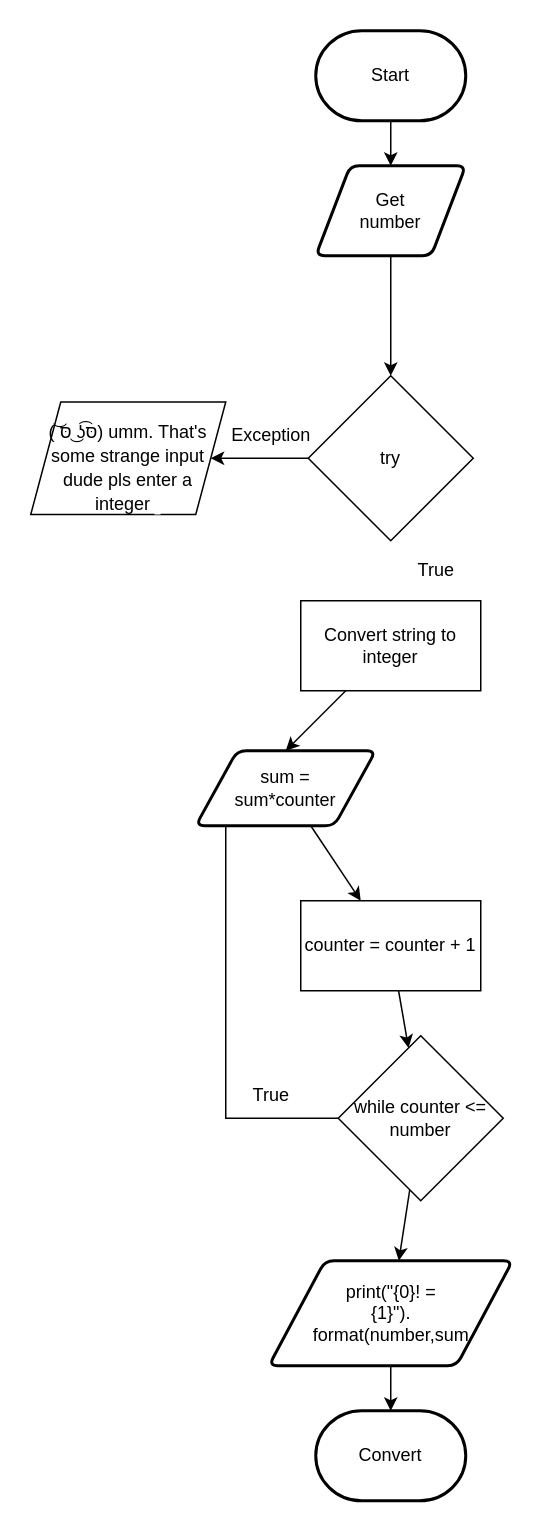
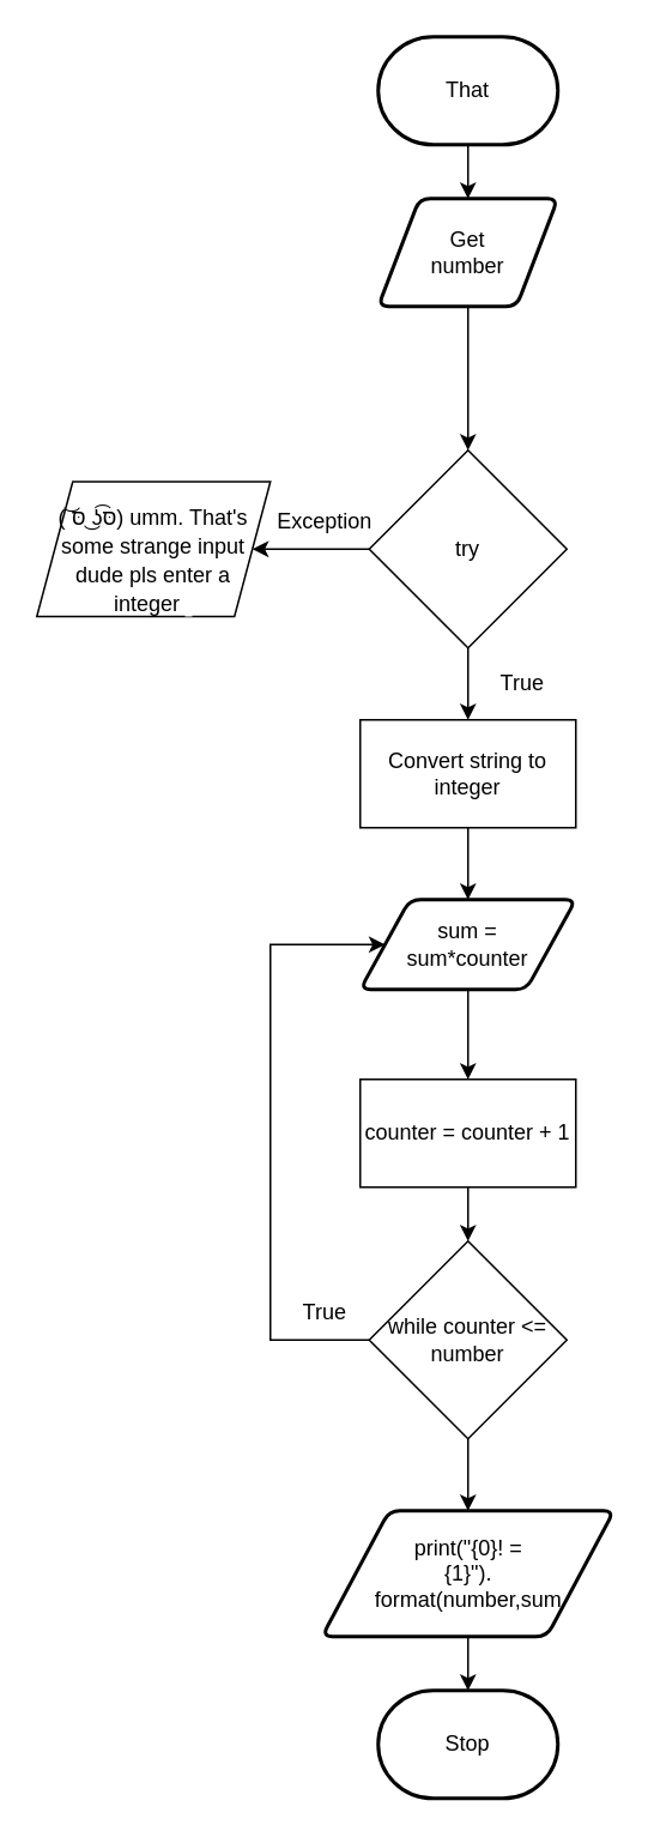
  <mxCell id="0" />
  <mxCell id="1" parent="0" />
  <mxCell id="2" style="edgeStyle=none;html=1;" edge="1" parent="1" source="3" target="15"><mxGeometry relative="1" as="geometry" /></mxCell>
  <mxCell id="3" value="Get &lt;br&gt;number" style="shape=parallelogram;html=1;strokeWidth=2;perimeter=parallelogramPerimeter;whiteSpace=wrap;rounded=1;arcSize=12;size=0.23;" parent="1" vertex="1"><mxGeometry x="210" y="110" width="100" height="60" as="geometry" /></mxCell>
- <mxCell id="4" value="Convert" style="strokeWidth=2;html=1;shape=mxgraph.flowchart.terminator;whiteSpace=wrap;" parent="1" vertex="1"><mxGeometry x="210" y="940" width="100" height="60" as="geometry" /></mxCell>
+ <mxCell id="4" value="Stop" style="strokeWidth=2;html=1;shape=mxgraph.flowchart.terminator;whiteSpace=wrap;" parent="1" vertex="1"><mxGeometry x="210" y="940" width="100" height="60" as="geometry" /></mxCell>
  <mxCell id="5" style="edgeStyle=none;html=1;entryX=0.5;entryY=0;entryDx=0;entryDy=0;" parent="1" source="6" target="3" edge="1"><mxGeometry relative="1" as="geometry" /></mxCell>
- <mxCell id="6" value="Start" style="strokeWidth=2;html=1;shape=mxgraph.flowchart.terminator;whiteSpace=wrap;" parent="1" vertex="1"><mxGeometry x="210" y="20" width="100" height="60" as="geometry" /></mxCell>
+ <mxCell id="6" value="That" style="strokeWidth=2;html=1;shape=mxgraph.flowchart.terminator;whiteSpace=wrap;" parent="1" vertex="1"><mxGeometry x="210" y="20" width="100" height="60" as="geometry" /></mxCell>
  <mxCell id="7" style="edgeStyle=none;html=1;fontSize=12;" edge="1" parent="1" source="9" target="11"><mxGeometry relative="1" as="geometry" /></mxCell>
  <mxCell id="8" style="edgeStyle=elbowEdgeStyle;html=1;entryX=0;entryY=0.5;entryDx=0;entryDy=0;fontSize=12;rounded=0;exitX=0;exitY=0.5;exitDx=0;exitDy=0;" edge="1" parent="1" source="9" target="21"><mxGeometry relative="1" as="geometry"><Array as="points"><mxPoint x="150" y="640" /></Array></mxGeometry></mxCell>
- <mxCell id="9" value="while counter &amp;lt;= number" style="rhombus;whiteSpace=wrap;html=1;" parent="1" vertex="1"><mxGeometry x="225" y="690" width="110" height="110" as="geometry" /></mxCell>
+ <mxCell id="9" value="while counter &amp;lt;= number" style="rhombus;whiteSpace=wrap;html=1;" parent="1" vertex="1"><mxGeometry x="205" y="690" width="110" height="110" as="geometry" /></mxCell>
  <mxCell id="10" style="edgeStyle=elbowEdgeStyle;html=1;" parent="1" source="11" target="4" edge="1"><mxGeometry relative="1" as="geometry" /></mxCell>
  <mxCell id="11" value="print(&quot;{0}! = &lt;br&gt;{1}&quot;).&lt;br&gt;format(number,sum" style="shape=parallelogram;html=1;strokeWidth=2;perimeter=parallelogramPerimeter;whiteSpace=wrap;rounded=1;arcSize=12;size=0.23;" parent="1" vertex="1"><mxGeometry x="178.75" y="840" width="162.5" height="70" as="geometry" /></mxCell>
  <mxCell id="12" value="True" style="text;html=1;align=center;verticalAlign=middle;resizable=0;points=[];autosize=1;strokeColor=none;fillColor=none;" parent="1" vertex="1"><mxGeometry x="160" y="720" width="40" height="20" as="geometry" /></mxCell>
  <mxCell id="13" style="edgeStyle=none;html=1;" edge="1" parent="1" source="15"><mxGeometry relative="1" as="geometry"><mxPoint x="140" y="305" as="targetPoint" /></mxGeometry></mxCell>
+ <mxCell id="14" style="edgeStyle=none;html=1;fontSize=12;" edge="1" parent="1" source="15" target="19"><mxGeometry relative="1" as="geometry" /></mxCell>
  <mxCell id="15" value="try" style="rhombus;whiteSpace=wrap;html=1;" vertex="1" parent="1"><mxGeometry x="205" y="250" width="110" height="110" as="geometry" /></mxCell>
  <mxCell id="16" value="Exception" style="text;html=1;align=center;verticalAlign=middle;resizable=0;points=[];autosize=1;strokeColor=none;fillColor=none;" vertex="1" parent="1"><mxGeometry x="145" y="280" width="70" height="20" as="geometry" /></mxCell>
  <mxCell id="17" value="&lt;h2 style=&quot;box-sizing: border-box ; font-family: &amp;#34;arial&amp;#34; , &amp;#34;helvetica&amp;#34; , &amp;#34;open sans&amp;#34; ; font-weight: 500 ; line-height: 14px ; margin-top: 20px ; margin-bottom: 10px&quot;&gt;&lt;span style=&quot;box-sizing: border-box ; font-size: 12px&quot;&gt;( ͝סּ ͜ʖ͡סּ) umm. That's some strange input dude pls enter a integer&amp;nbsp;&lt;span style=&quot;background-color: rgb(255 , 255 , 255)&quot;&gt;&amp;nbsp;&lt;/span&gt;&lt;/span&gt;&lt;/h2&gt;" style="shape=parallelogram;perimeter=parallelogramPerimeter;whiteSpace=wrap;html=1;fixedSize=1;" vertex="1" parent="1"><mxGeometry x="20" y="267.5" width="130" height="75" as="geometry" /></mxCell>
  <mxCell id="18" style="edgeStyle=none;html=1;entryX=0.5;entryY=0;entryDx=0;entryDy=0;fontSize=12;" edge="1" parent="1" source="19" target="21"><mxGeometry relative="1" as="geometry" /></mxCell>
  <mxCell id="19" value="Convert string to integer" style="rounded=0;whiteSpace=wrap;html=1;labelBackgroundColor=none;fontSize=12;" vertex="1" parent="1"><mxGeometry x="200" y="400" width="120" height="60" as="geometry" /></mxCell>
  <mxCell id="20" style="edgeStyle=none;html=1;fontSize=12;" edge="1" parent="1" source="21" target="23"><mxGeometry relative="1" as="geometry" /></mxCell>
- <mxCell id="21" value="sum = &lt;br&gt;sum*counter" style="shape=parallelogram;html=1;strokeWidth=2;perimeter=parallelogramPerimeter;whiteSpace=wrap;rounded=1;arcSize=12;size=0.23;" vertex="1" parent="1"><mxGeometry x="130" y="500" width="120" height="50" as="geometry" /></mxCell>
+ <mxCell id="21" value="sum = &lt;br&gt;sum*counter" style="shape=parallelogram;html=1;strokeWidth=2;perimeter=parallelogramPerimeter;whiteSpace=wrap;rounded=1;arcSize=12;size=0.23;" vertex="1" parent="1"><mxGeometry x="200" y="500" width="120" height="50" as="geometry" /></mxCell>
  <mxCell id="22" style="edgeStyle=none;html=1;fontSize=12;" edge="1" parent="1" source="23" target="9"><mxGeometry relative="1" as="geometry" /></mxCell>
  <mxCell id="23" value="counter = counter + 1" style="rounded=0;whiteSpace=wrap;html=1;labelBackgroundColor=none;fontSize=12;" vertex="1" parent="1"><mxGeometry x="200" y="600" width="120" height="60" as="geometry" /></mxCell>
  <mxCell id="24" value="True" style="text;html=1;align=center;verticalAlign=middle;resizable=0;points=[];autosize=1;strokeColor=none;fillColor=none;" vertex="1" parent="1"><mxGeometry x="270" y="370" width="40" height="20" as="geometry" /></mxCell>
